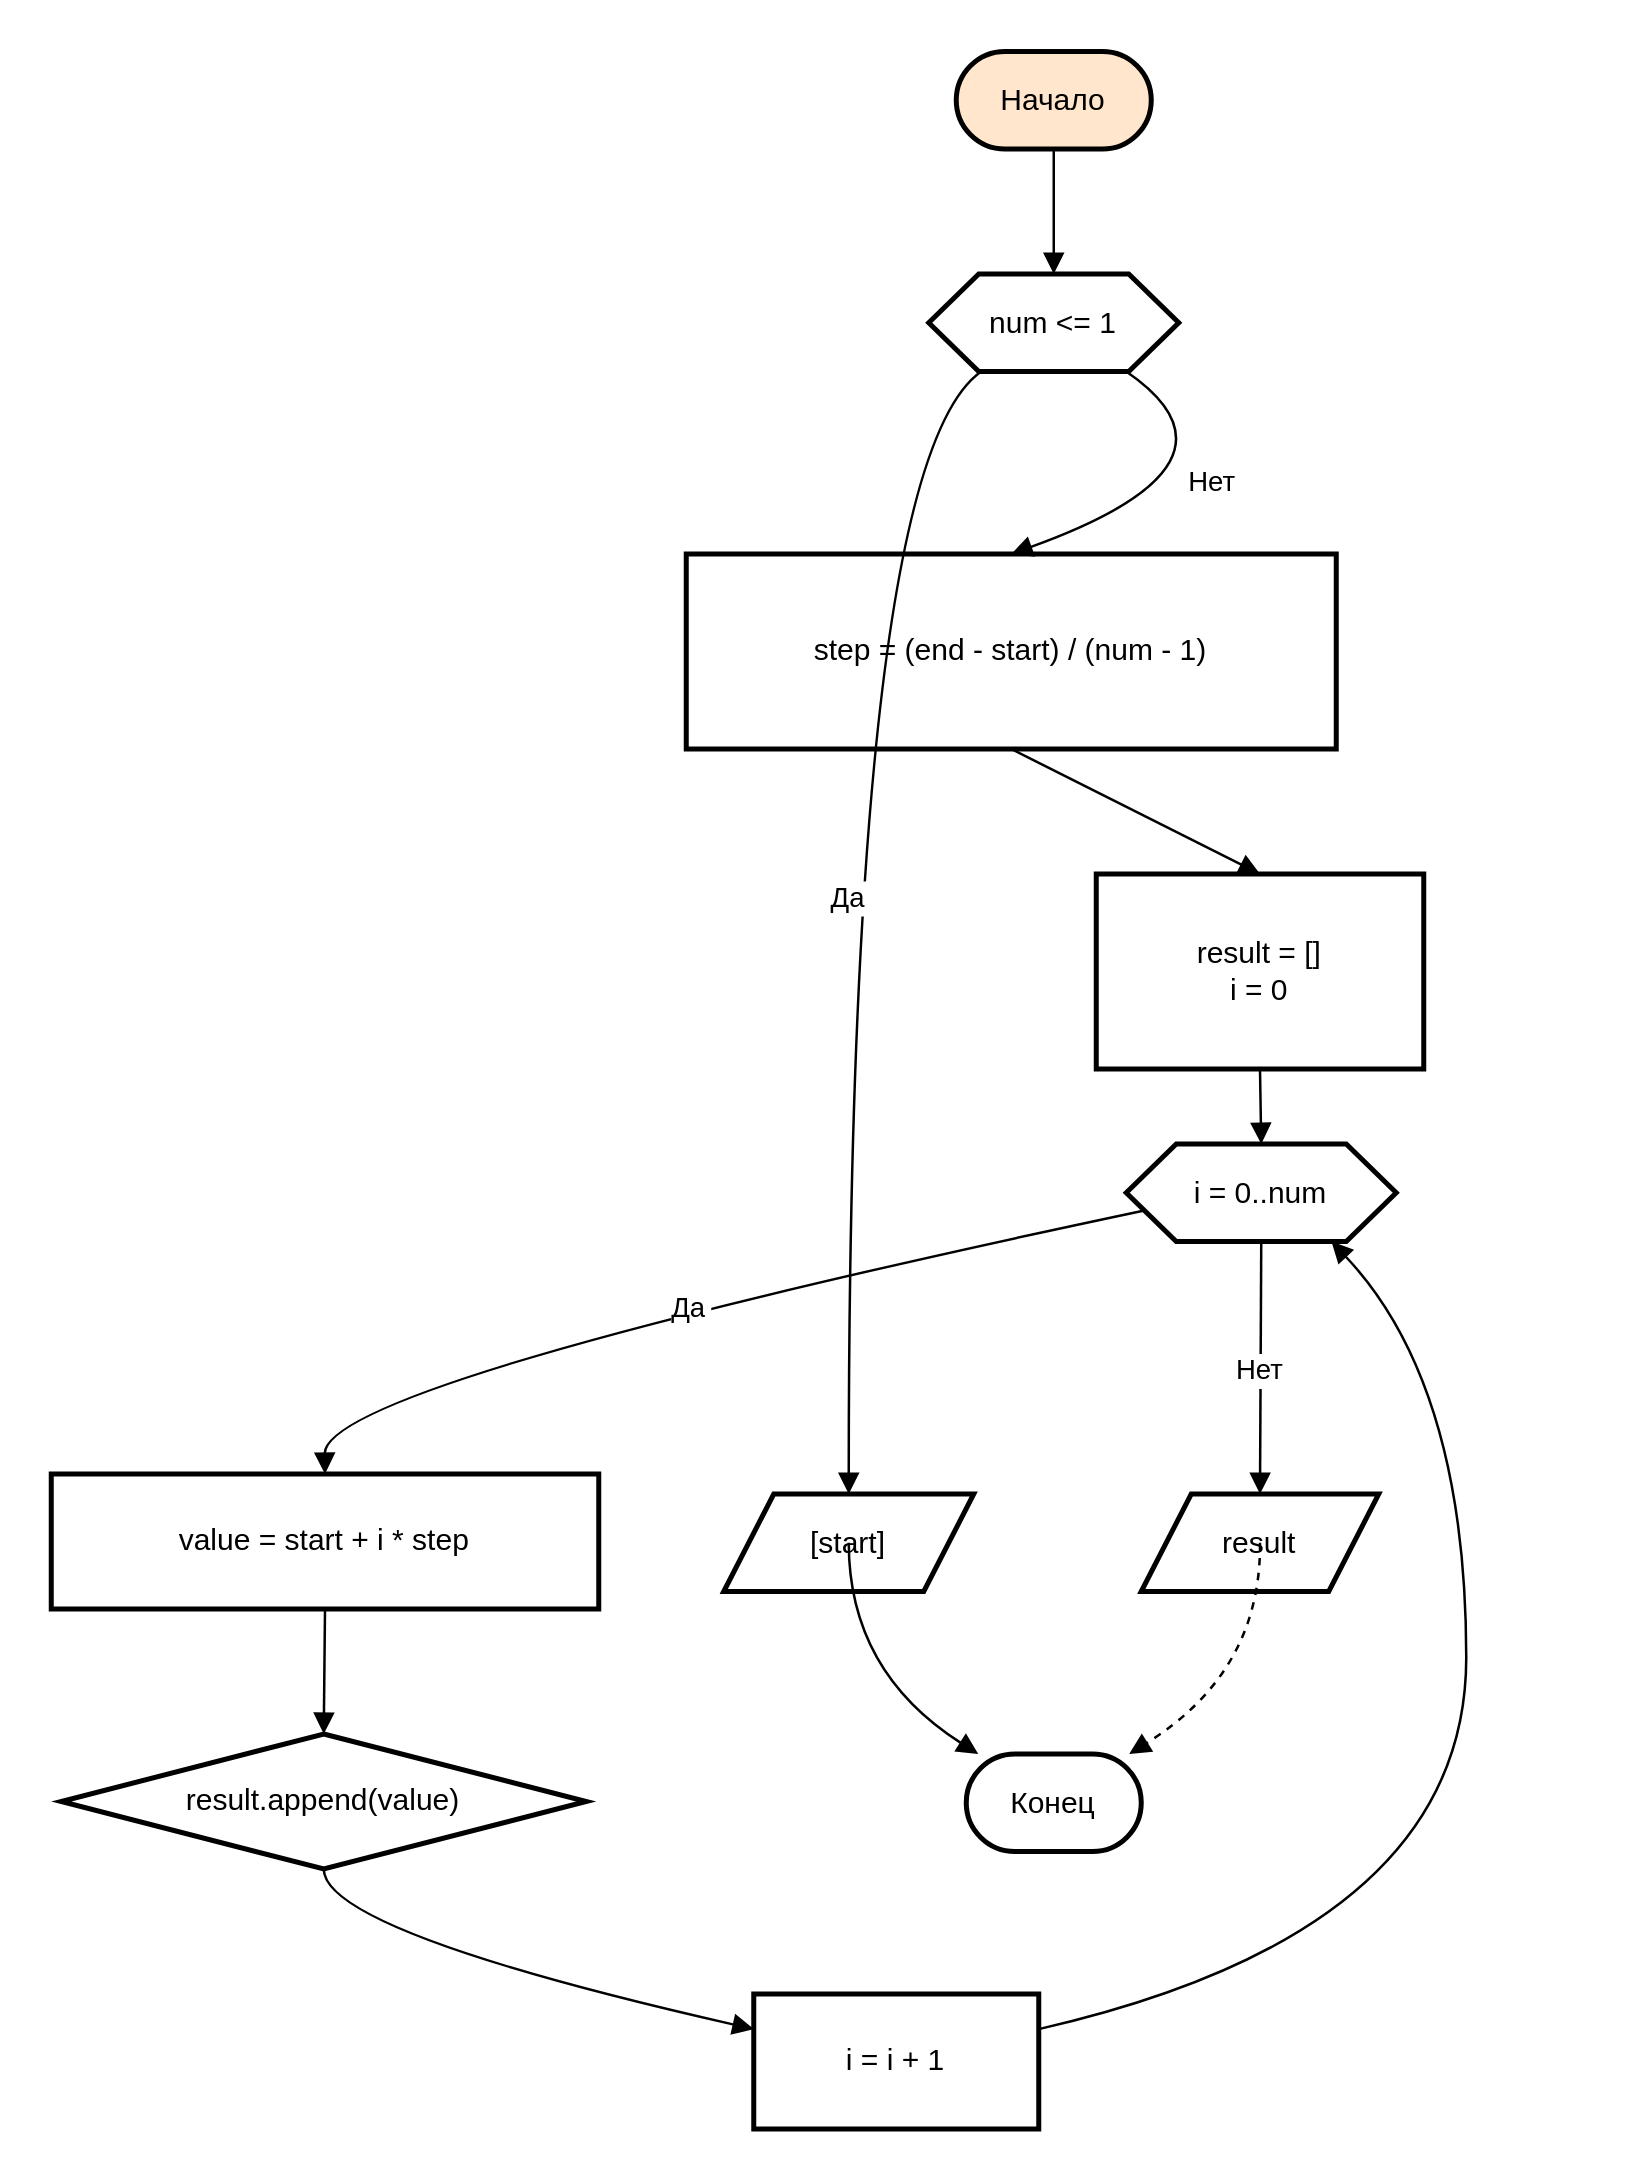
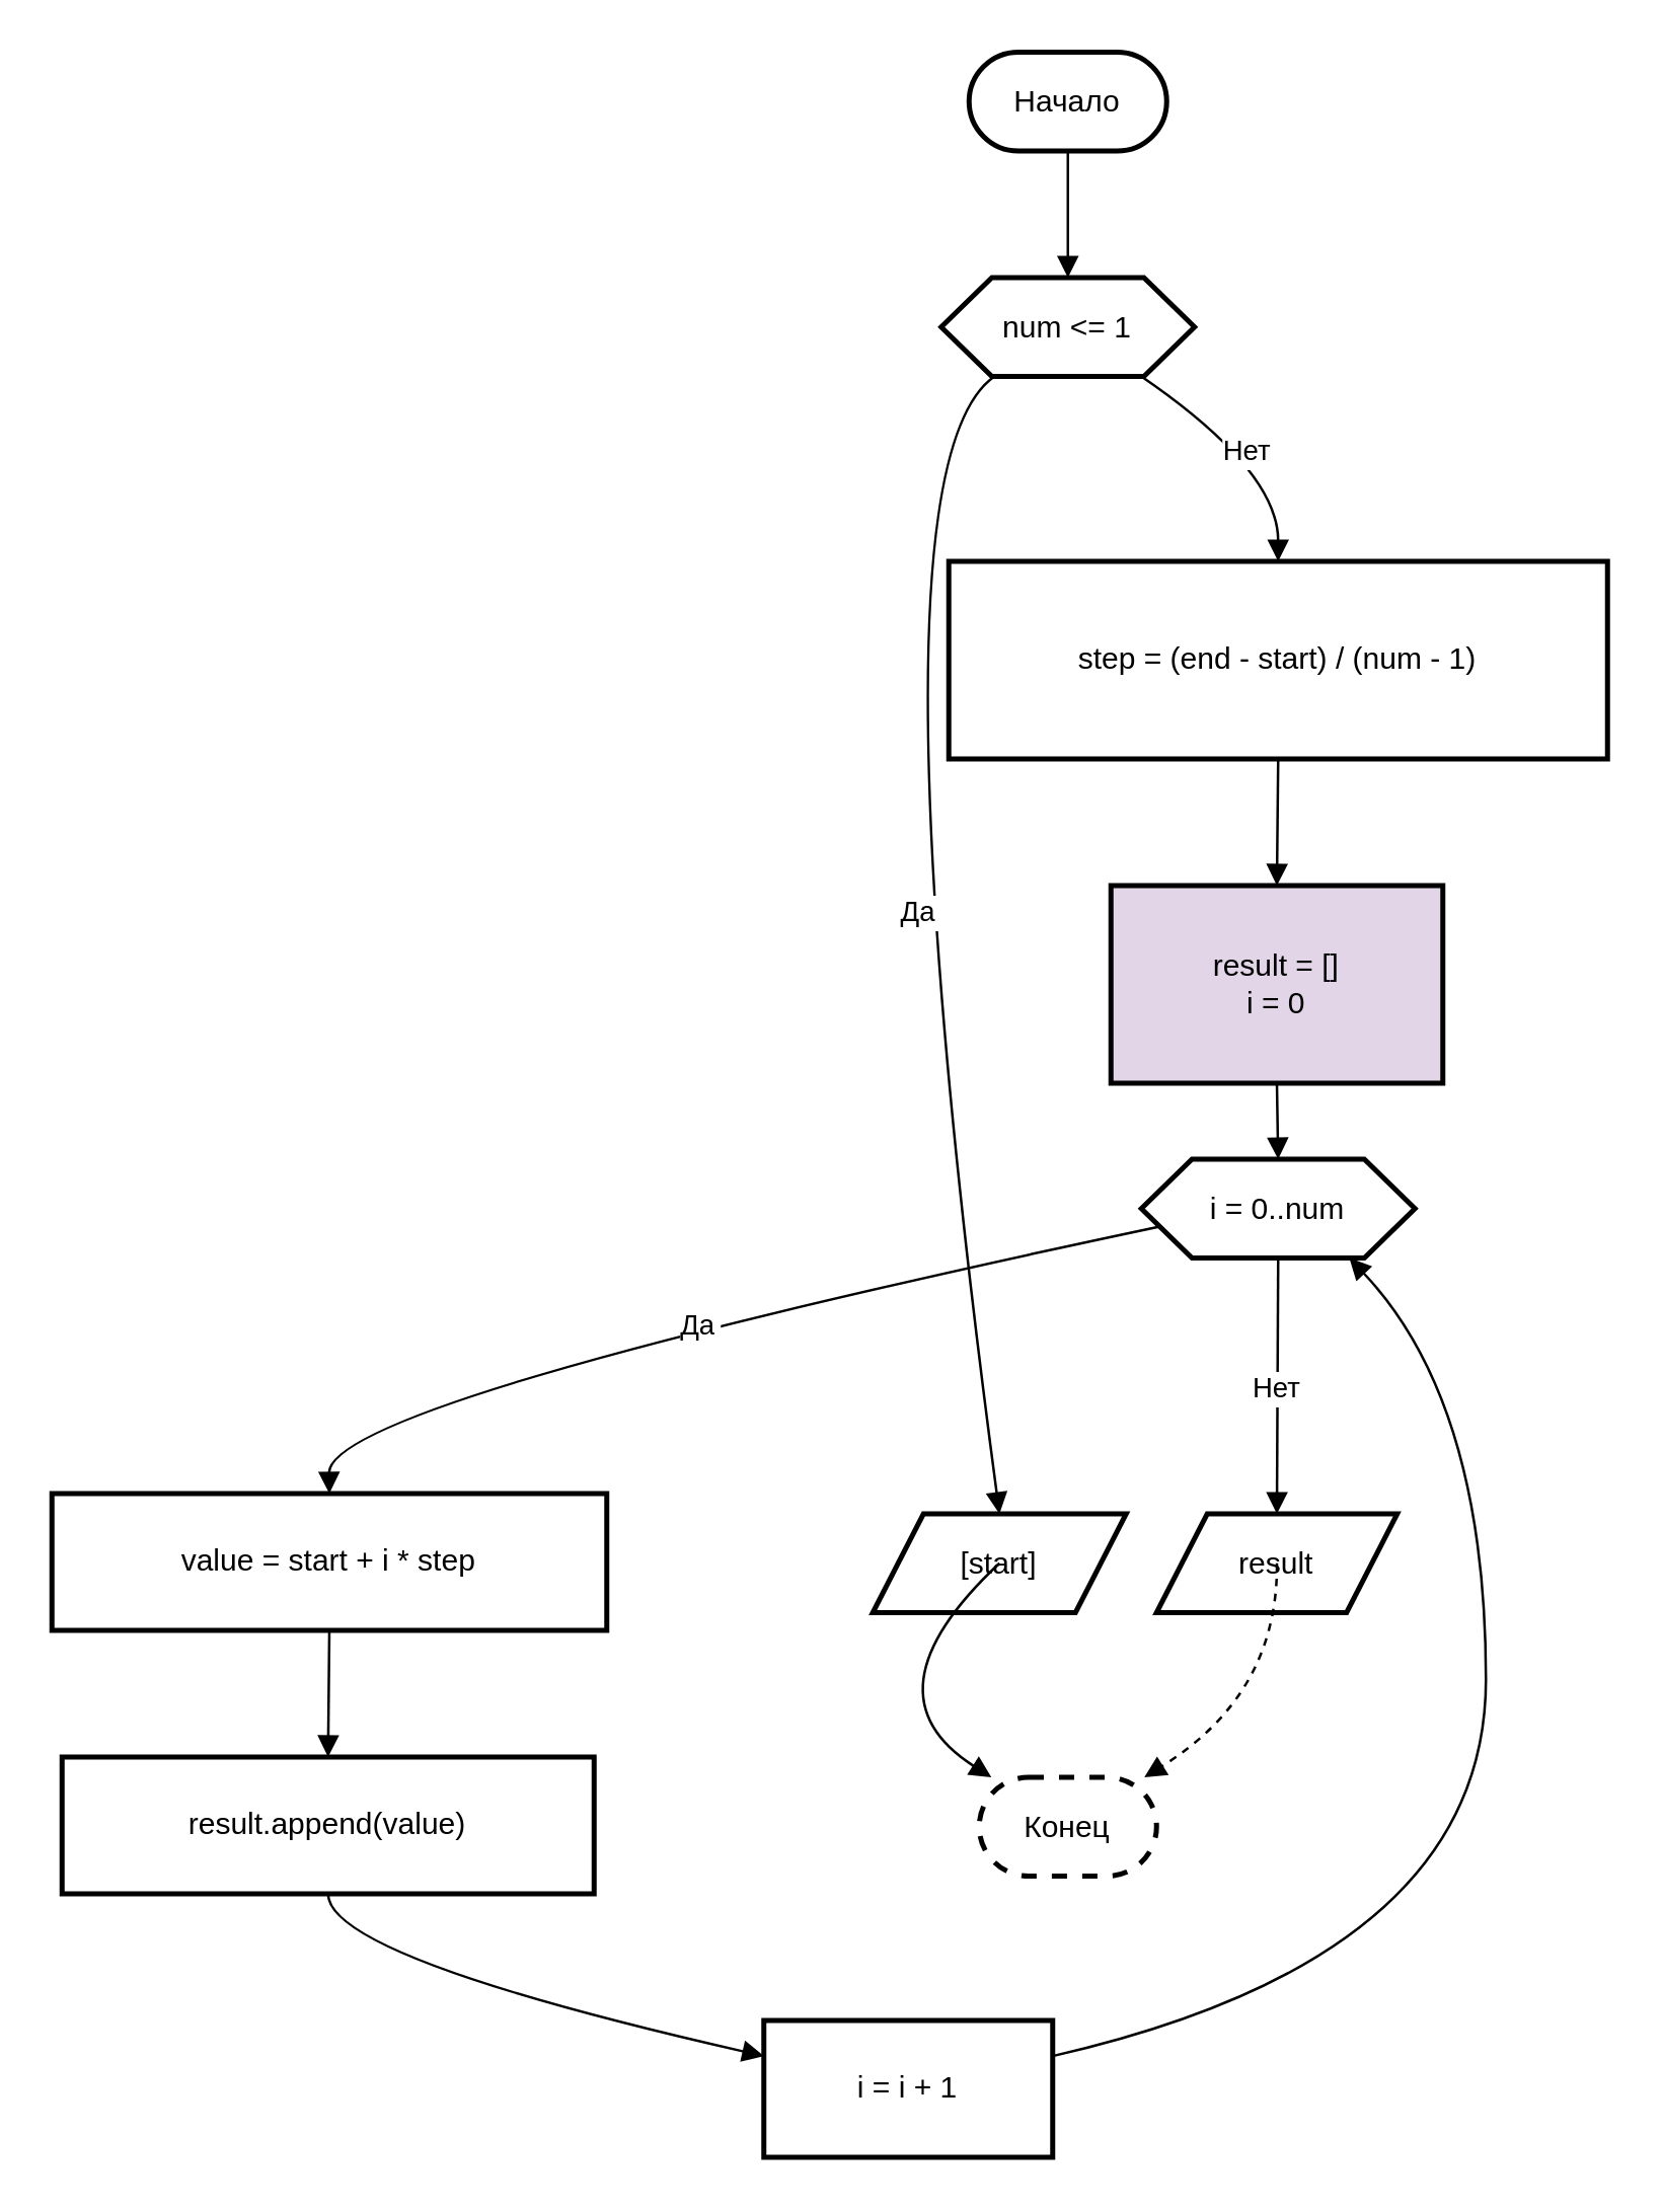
  <mxCell id="0" />
  <mxCell id="1" parent="0" />
- <mxCell id="2" value="Начало" style="rounded=1;whiteSpace=wrap;arcSize=50;strokeWidth=2;fillColor=#ffe6cc;" vertex="1" parent="1"><mxGeometry x="382" y="20" width="78" height="39" as="geometry" /></mxCell>
+ <mxCell id="2" value="Начало" style="rounded=1;whiteSpace=wrap;arcSize=50;strokeWidth=2;" vertex="1" parent="1"><mxGeometry x="382" y="20" width="78" height="39" as="geometry" /></mxCell>
  <mxCell id="3" value="num &lt;= 1" style="shape=hexagon;perimeter=hexagonPerimeter2;fixedSize=1;strokeWidth=2;whiteSpace=wrap;" vertex="1" parent="1"><mxGeometry x="371" y="109" width="100" height="39" as="geometry" /></mxCell>
- <mxCell id="4" value="[start]" style="shape=parallelogram;perimeter=parallelogramPerimeter;fixedSize=1;strokeWidth=2;whiteSpace=wrap;" vertex="1" parent="1"><mxGeometry x="289" y="597" width="100" height="39" as="geometry" /></mxCell>
- <mxCell id="5" value="step = (end - start) / (num - 1)" style="whiteSpace=wrap;strokeWidth=2;" vertex="1" parent="1"><mxGeometry x="274" y="221" width="260" height="78" as="geometry" /></mxCell>
- <mxCell id="6" value="result = []&#10;i = 0" style="whiteSpace=wrap;strokeWidth=2;" vertex="1" parent="1"><mxGeometry x="438" y="349" width="131" height="78" as="geometry" /></mxCell>
+ <mxCell id="4" value="[start]" style="shape=parallelogram;perimeter=parallelogramPerimeter;fixedSize=1;strokeWidth=2;whiteSpace=wrap;" vertex="1" parent="1"><mxGeometry x="344" y="597" width="100" height="39" as="geometry" /></mxCell>
+ <mxCell id="5" value="step = (end - start) / (num - 1)" style="whiteSpace=wrap;strokeWidth=2;" vertex="1" parent="1"><mxGeometry x="374" y="221" width="260" height="78" as="geometry" /></mxCell>
+ <mxCell id="6" value="result = []&#10;i = 0" style="whiteSpace=wrap;strokeWidth=2;fillColor=#e1d5e7;" vertex="1" parent="1"><mxGeometry x="438" y="349" width="131" height="78" as="geometry" /></mxCell>
  <mxCell id="7" value="i = 0..num" style="shape=hexagon;perimeter=hexagonPerimeter2;fixedSize=1;strokeWidth=2;whiteSpace=wrap;" vertex="1" parent="1"><mxGeometry x="450" y="457" width="108" height="39" as="geometry" /></mxCell>
  <mxCell id="8" value="value = start + i * step" style="whiteSpace=wrap;strokeWidth=2;" vertex="1" parent="1"><mxGeometry x="20" y="589" width="219" height="54" as="geometry" /></mxCell>
- <mxCell id="9" value="result.append(value)" style="rhombus;whiteSpace=wrap;strokeWidth=2;" vertex="1" parent="1"><mxGeometry x="24" y="693" width="210" height="54" as="geometry" /></mxCell>
+ <mxCell id="9" value="result.append(value)" style="whiteSpace=wrap;strokeWidth=2;" vertex="1" parent="1"><mxGeometry x="24" y="693" width="210" height="54" as="geometry" /></mxCell>
  <mxCell id="10" value="i = i + 1" style="whiteSpace=wrap;strokeWidth=2;" vertex="1" parent="1"><mxGeometry x="301" y="797" width="114" height="54" as="geometry" /></mxCell>
  <mxCell id="11" value="result" style="shape=parallelogram;perimeter=parallelogramPerimeter;fixedSize=1;strokeWidth=2;whiteSpace=wrap;" vertex="1" parent="1"><mxGeometry x="456" y="597" width="95" height="39" as="geometry" /></mxCell>
- <mxCell id="12" value="Конец" style="rounded=1;whiteSpace=wrap;arcSize=50;strokeWidth=2;" vertex="1" parent="1"><mxGeometry x="386" y="701" width="70" height="39" as="geometry" /></mxCell>
+ <mxCell id="12" value="Конец" style="rounded=1;whiteSpace=wrap;arcSize=50;strokeWidth=2;dashed=1;" vertex="1" parent="1"><mxGeometry x="386" y="701" width="70" height="39" as="geometry" /></mxCell>
  <mxCell id="13" value="" style="curved=1;startArrow=none;endArrow=block;exitX=0.5;exitY=1;entryX=0.5;entryY=0;rounded=0;" edge="1" parent="1" source="2" target="3"><mxGeometry relative="1" as="geometry"><Array as="points" /></mxGeometry></mxCell>
  <mxCell id="14" value="Да" style="curved=1;startArrow=none;endArrow=block;exitX=0.21;exitY=1;entryX=0.5;entryY=-0.01;rounded=0;" edge="1" parent="1" source="3" target="4"><mxGeometry relative="1" as="geometry"><Array as="points"><mxPoint x="339" y="185" /></Array></mxGeometry></mxCell>
  <mxCell id="15" value="" style="curved=1;startArrow=none;endArrow=block;exitX=0.5;exitY=0.99;entryX=0.06;entryY=-0.01;rounded=0;" edge="1" parent="1" source="4" target="12"><mxGeometry relative="1" as="geometry"><Array as="points"><mxPoint x="339" y="668" /></Array></mxGeometry></mxCell>
  <mxCell id="16" value="Нет" style="curved=1;startArrow=none;endArrow=block;exitX=0.79;exitY=1;entryX=0.5;entryY=0;rounded=0;" edge="1" parent="1" source="3" target="5"><mxGeometry relative="1" as="geometry"><Array as="points"><mxPoint x="504" y="185" /></Array></mxGeometry></mxCell>
  <mxCell id="17" value="" style="curved=1;startArrow=none;endArrow=block;exitX=0.5;exitY=1;entryX=0.5;entryY=0;rounded=0;" edge="1" parent="1" source="5" target="6"><mxGeometry relative="1" as="geometry"><Array as="points" /></mxGeometry></mxCell>
  <mxCell id="18" value="" style="curved=1;startArrow=none;endArrow=block;exitX=0.5;exitY=1;entryX=0.5;entryY=0;rounded=0;" edge="1" parent="1" source="6" target="7"><mxGeometry relative="1" as="geometry"><Array as="points" /></mxGeometry></mxCell>
  <mxCell id="19" value="Да" style="curved=1;startArrow=none;endArrow=block;exitX=0;exitY=0.71;entryX=0.5;entryY=0;rounded=0;" edge="1" parent="1" source="7" target="8"><mxGeometry relative="1" as="geometry"><Array as="points"><mxPoint x="129" y="553" /></Array></mxGeometry></mxCell>
  <mxCell id="20" value="" style="curved=1;startArrow=none;endArrow=block;exitX=0.5;exitY=1;entryX=0.5;entryY=0;rounded=0;" edge="1" parent="1" source="8" target="9"><mxGeometry relative="1" as="geometry"><Array as="points" /></mxGeometry></mxCell>
  <mxCell id="21" value="" style="curved=1;startArrow=none;endArrow=block;exitX=0.5;exitY=1;entryX=0;entryY=0.26;rounded=0;" edge="1" parent="1" source="9" target="10"><mxGeometry relative="1" as="geometry"><Array as="points"><mxPoint x="129" y="772" /></Array></mxGeometry></mxCell>
  <mxCell id="22" value="" style="curved=1;startArrow=none;endArrow=block;exitX=1;exitY=0.26;entryX=0.76;entryY=1;rounded=0;" edge="1" parent="1" source="10" target="7"><mxGeometry relative="1" as="geometry"><Array as="points"><mxPoint x="586" y="772" /><mxPoint x="586" y="553" /></Array></mxGeometry></mxCell>
  <mxCell id="23" value="Нет" style="curved=1;startArrow=none;endArrow=block;exitX=0.5;exitY=1;entryX=0.5;entryY=-0.01;rounded=0;" edge="1" parent="1" source="7" target="11"><mxGeometry relative="1" as="geometry"><Array as="points" /></mxGeometry></mxCell>
  <mxCell id="24" value="" style="curved=1;startArrow=none;endArrow=block;exitX=0.5;exitY=0.99;entryX=0.94;entryY=-0.01;rounded=0;dashed=1;" edge="1" parent="1" source="11" target="12"><mxGeometry relative="1" as="geometry"><Array as="points"><mxPoint x="504" y="668" /></Array></mxGeometry></mxCell>
